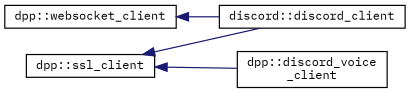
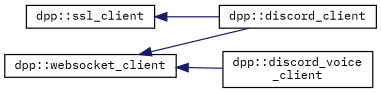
  digraph {
    fontname="IBM Plex Mono"
    rankdir=LR
    node [color=black fillcolor=white fontname="IBM Plex Mono" fontsize=10 shape=record style=filled]
    edge [color=midnightblue dir=back fontname="IBM Plex Mono" fontsize=10 labelfontname=Helvetica labelfontsize=10 style=solid]
    n1 [height=0.2 label="dpp::ssl_client" width=0.4]
-   n2 [height=0.2 label="discord::discord_client" width=0.4]
+   n2 [height=0.2 label="dpp::discord_client" width=0.4]
    n3 [height=0.2 label="dpp::websocket_client" width=0.4]
    n4 [height=0.2 label="dpp::discord_voice\l_client" width=0.4]
    n1 -> n2
    n3 -> n2
-   n1 -> n4
+   n3 -> n4
  }
